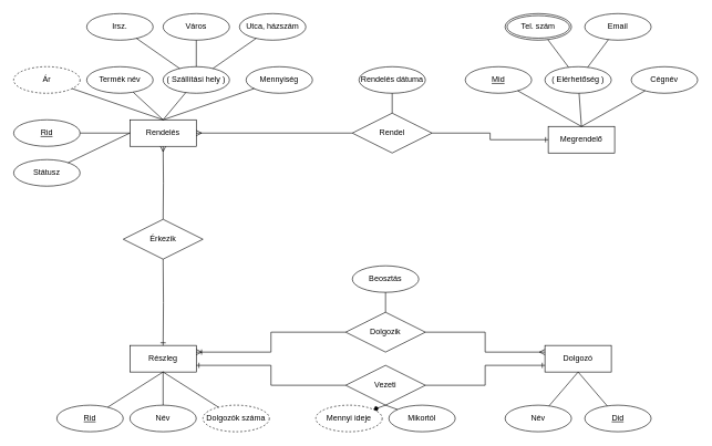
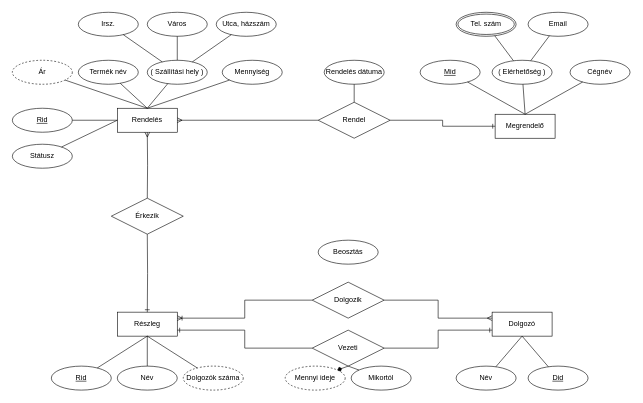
  <mxCell id="0" />
  <mxCell id="1" parent="0" />
  <mxCell id="2" value="Rendelés" style="whiteSpace=wrap;html=1;align=center;" vertex="1" parent="1"><mxGeometry x="195" y="180" width="100" height="40" as="geometry" /></mxCell>
  <mxCell id="3" value="Dolgozó" style="whiteSpace=wrap;html=1;align=center;" vertex="1" parent="1"><mxGeometry x="820" y="520" width="100" height="40" as="geometry" /></mxCell>
  <mxCell id="4" value="Megrendelő" style="whiteSpace=wrap;html=1;align=center;" vertex="1" parent="1"><mxGeometry x="825" y="190" width="100" height="40" as="geometry" /></mxCell>
  <mxCell id="5" value="Részleg" style="whiteSpace=wrap;html=1;align=center;" vertex="1" parent="1"><mxGeometry x="195" y="520" width="100" height="40" as="geometry" /></mxCell>
  <mxCell id="6" value="Rid" style="ellipse;whiteSpace=wrap;html=1;align=center;fontStyle=4;" vertex="1" parent="1"><mxGeometry x="20" y="180" width="100" height="40" as="geometry" /></mxCell>
  <mxCell id="7" value="Ár" style="ellipse;whiteSpace=wrap;html=1;align=center;dashed=1;" vertex="1" parent="1"><mxGeometry x="20" y="100" width="100" height="40" as="geometry" /></mxCell>
  <mxCell id="8" value="Termék név" style="ellipse;whiteSpace=wrap;html=1;align=center;" vertex="1" parent="1"><mxGeometry x="130" y="100" width="100" height="40" as="geometry" /></mxCell>
  <mxCell id="9" value="Mennyiség" style="ellipse;whiteSpace=wrap;html=1;align=center;" vertex="1" parent="1"><mxGeometry x="370" y="100" width="100" height="40" as="geometry" /></mxCell>
  <mxCell id="10" value="Státusz" style="ellipse;whiteSpace=wrap;html=1;align=center;" vertex="1" parent="1"><mxGeometry x="20" y="240" width="100" height="40" as="geometry" /></mxCell>
  <mxCell id="11" value="( Szállítási hely )" style="ellipse;whiteSpace=wrap;html=1;align=center;" vertex="1" parent="1"><mxGeometry x="245" y="100" width="100" height="40" as="geometry" /></mxCell>
  <mxCell id="12" value="Utca, házszám" style="ellipse;whiteSpace=wrap;html=1;align=center;" vertex="1" parent="1"><mxGeometry x="360" y="20" width="100" height="40" as="geometry" /></mxCell>
  <mxCell id="13" value="Város" style="ellipse;whiteSpace=wrap;html=1;align=center;" vertex="1" parent="1"><mxGeometry x="245" y="20" width="100" height="40" as="geometry" /></mxCell>
  <mxCell id="14" value="Irsz." style="ellipse;whiteSpace=wrap;html=1;align=center;" vertex="1" parent="1"><mxGeometry x="130" y="20" width="100" height="40" as="geometry" /></mxCell>
  <mxCell id="15" value="Cégnév" style="ellipse;whiteSpace=wrap;html=1;align=center;" vertex="1" parent="1"><mxGeometry x="950" y="100" width="100" height="40" as="geometry" /></mxCell>
  <mxCell id="16" value="Mid" style="ellipse;whiteSpace=wrap;html=1;align=center;fontStyle=4;" vertex="1" parent="1"><mxGeometry x="700" y="100" width="100" height="40" as="geometry" /></mxCell>
  <mxCell id="17" value="( Elérhetőség )" style="ellipse;whiteSpace=wrap;html=1;align=center;" vertex="1" parent="1"><mxGeometry x="820" y="100" width="100" height="40" as="geometry" /></mxCell>
  <mxCell id="18" value="Tel. szám" style="ellipse;shape=doubleEllipse;margin=3;whiteSpace=wrap;html=1;align=center;" vertex="1" parent="1"><mxGeometry x="760" y="20" width="100" height="40" as="geometry" /></mxCell>
  <mxCell id="19" value="Email" style="ellipse;whiteSpace=wrap;html=1;align=center;" vertex="1" parent="1"><mxGeometry x="880" y="20" width="100" height="40" as="geometry" /></mxCell>
  <mxCell id="20" value="" style="endArrow=none;html=1;rounded=0;" edge="1" parent="1" source="18" target="17"><mxGeometry relative="1" as="geometry"><mxPoint x="710" y="130" as="sourcePoint" /><mxPoint x="870" y="130" as="targetPoint" /></mxGeometry></mxCell>
  <mxCell id="21" value="" style="endArrow=none;html=1;rounded=0;" edge="1" parent="1" source="19" target="17"><mxGeometry relative="1" as="geometry"><mxPoint x="710" y="130" as="sourcePoint" /><mxPoint x="870" y="130" as="targetPoint" /></mxGeometry></mxCell>
  <mxCell id="22" value="Név" style="ellipse;whiteSpace=wrap;html=1;align=center;" vertex="1" parent="1"><mxGeometry x="195" y="610" width="100" height="40" as="geometry" /></mxCell>
  <mxCell id="23" value="Rid" style="ellipse;whiteSpace=wrap;html=1;align=center;fontStyle=4;" vertex="1" parent="1"><mxGeometry x="85" y="610" width="100" height="40" as="geometry" /></mxCell>
  <mxCell id="24" value="Dolgozók száma" style="ellipse;whiteSpace=wrap;html=1;align=center;dashed=1;" vertex="1" parent="1"><mxGeometry x="305" y="610" width="100" height="40" as="geometry" /></mxCell>
  <mxCell id="25" value="Név" style="ellipse;whiteSpace=wrap;html=1;align=center;" vertex="1" parent="1"><mxGeometry x="760" y="610" width="100" height="40" as="geometry" /></mxCell>
  <mxCell id="26" value="Did" style="ellipse;whiteSpace=wrap;html=1;align=center;fontStyle=4;" vertex="1" parent="1"><mxGeometry x="880" y="610" width="100" height="40" as="geometry" /></mxCell>
  <mxCell id="27" style="edgeStyle=orthogonalEdgeStyle;rounded=0;orthogonalLoop=1;jettySize=auto;html=1;entryX=0.5;entryY=1;entryDx=0;entryDy=0;endArrow=ERmany;endFill=0;shadow=0;" edge="1" parent="1" target="2"><mxGeometry relative="1" as="geometry"><mxPoint x="245" y="330" as="sourcePoint" /></mxGeometry></mxCell>
  <mxCell id="28" style="edgeStyle=orthogonalEdgeStyle;rounded=0;orthogonalLoop=1;jettySize=auto;html=1;shadow=0;endArrow=ERone;endFill=0;" edge="1" parent="1" target="5"><mxGeometry relative="1" as="geometry"><mxPoint x="245" y="390" as="sourcePoint" /></mxGeometry></mxCell>
  <mxCell id="29" value="" style="endArrow=none;html=1;rounded=0;" edge="1" parent="1" source="11" target="14"><mxGeometry relative="1" as="geometry"><mxPoint x="230" y="360" as="sourcePoint" /><mxPoint x="390" y="360" as="targetPoint" /></mxGeometry></mxCell>
  <mxCell id="30" value="" style="endArrow=none;html=1;rounded=0;" edge="1" parent="1" source="11" target="13"><mxGeometry relative="1" as="geometry"><mxPoint x="230" y="360" as="sourcePoint" /><mxPoint x="390" y="360" as="targetPoint" /></mxGeometry></mxCell>
  <mxCell id="31" value="" style="endArrow=none;html=1;rounded=0;" edge="1" parent="1" source="11" target="12"><mxGeometry relative="1" as="geometry"><mxPoint x="230" y="360" as="sourcePoint" /><mxPoint x="390" y="360" as="targetPoint" /></mxGeometry></mxCell>
  <mxCell id="32" value="" style="endArrow=none;html=1;rounded=0;exitX=0.5;exitY=1;exitDx=0;exitDy=0;" edge="1" parent="1" source="5" target="22"><mxGeometry relative="1" as="geometry"><mxPoint x="320" y="460" as="sourcePoint" /><mxPoint x="480" y="460" as="targetPoint" /></mxGeometry></mxCell>
  <mxCell id="33" value="" style="endArrow=none;html=1;rounded=0;exitX=0.5;exitY=1;exitDx=0;exitDy=0;" edge="1" parent="1" source="5" target="24"><mxGeometry relative="1" as="geometry"><mxPoint x="285" y="720" as="sourcePoint" /><mxPoint x="445" y="720" as="targetPoint" /></mxGeometry></mxCell>
  <mxCell id="34" value="" style="endArrow=none;html=1;rounded=0;exitX=0.5;exitY=1;exitDx=0;exitDy=0;" edge="1" parent="1" source="5" target="23"><mxGeometry relative="1" as="geometry"><mxPoint x="320" y="460" as="sourcePoint" /><mxPoint x="480" y="460" as="targetPoint" /></mxGeometry></mxCell>
  <mxCell id="35" value="" style="endArrow=none;html=1;rounded=0;exitX=0.5;exitY=0;exitDx=0;exitDy=0;" edge="1" parent="1" source="2" target="7"><mxGeometry relative="1" as="geometry"><mxPoint x="330" y="300" as="sourcePoint" /><mxPoint x="490" y="300" as="targetPoint" /></mxGeometry></mxCell>
  <mxCell id="36" value="" style="endArrow=none;html=1;rounded=0;exitX=0.5;exitY=0;exitDx=0;exitDy=0;" edge="1" parent="1" source="2" target="8"><mxGeometry relative="1" as="geometry"><mxPoint x="330" y="300" as="sourcePoint" /><mxPoint x="490" y="300" as="targetPoint" /></mxGeometry></mxCell>
  <mxCell id="37" value="" style="endArrow=none;html=1;rounded=0;exitX=0.5;exitY=0;exitDx=0;exitDy=0;" edge="1" parent="1" source="2" target="11"><mxGeometry relative="1" as="geometry"><mxPoint x="330" y="300" as="sourcePoint" /><mxPoint x="490" y="300" as="targetPoint" /></mxGeometry></mxCell>
  <mxCell id="38" value="" style="endArrow=none;html=1;rounded=0;exitX=0.5;exitY=0;exitDx=0;exitDy=0;" edge="1" parent="1" source="2" target="9"><mxGeometry relative="1" as="geometry"><mxPoint x="330" y="300" as="sourcePoint" /><mxPoint x="490" y="300" as="targetPoint" /></mxGeometry></mxCell>
  <mxCell id="39" value="" style="endArrow=none;html=1;rounded=0;entryX=0;entryY=0.5;entryDx=0;entryDy=0;" edge="1" parent="1" source="10" target="2"><mxGeometry relative="1" as="geometry"><mxPoint x="160" y="259.5" as="sourcePoint" /><mxPoint x="320" y="259.5" as="targetPoint" /></mxGeometry></mxCell>
  <mxCell id="40" value="" style="endArrow=none;html=1;rounded=0;entryX=0;entryY=0.5;entryDx=0;entryDy=0;" edge="1" parent="1" source="6" target="2"><mxGeometry relative="1" as="geometry"><mxPoint x="260" y="290" as="sourcePoint" /><mxPoint x="420" y="290" as="targetPoint" /></mxGeometry></mxCell>
  <mxCell id="41" value="" style="endArrow=none;html=1;rounded=0;shadow=0;entryX=0.5;entryY=0;entryDx=0;entryDy=0;" edge="1" parent="1" source="15" target="4"><mxGeometry relative="1" as="geometry"><mxPoint x="750" y="260" as="sourcePoint" /><mxPoint x="910" y="260" as="targetPoint" /></mxGeometry></mxCell>
  <mxCell id="42" value="" style="endArrow=none;html=1;rounded=0;shadow=0;entryX=0.5;entryY=0;entryDx=0;entryDy=0;" edge="1" parent="1" source="17" target="4"><mxGeometry relative="1" as="geometry"><mxPoint x="750" y="260" as="sourcePoint" /><mxPoint x="910" y="260" as="targetPoint" /></mxGeometry></mxCell>
  <mxCell id="43" value="" style="endArrow=none;html=1;rounded=0;shadow=0;entryX=0.5;entryY=0;entryDx=0;entryDy=0;" edge="1" parent="1" source="16" target="4"><mxGeometry relative="1" as="geometry"><mxPoint x="750" y="260" as="sourcePoint" /><mxPoint x="910" y="260" as="targetPoint" /></mxGeometry></mxCell>
  <mxCell id="44" value="Érkezik" style="shape=rhombus;perimeter=rhombusPerimeter;whiteSpace=wrap;html=1;align=center;" vertex="1" parent="1"><mxGeometry x="185" y="330" width="120" height="60" as="geometry" /></mxCell>
  <mxCell id="45" style="edgeStyle=orthogonalEdgeStyle;rounded=0;orthogonalLoop=1;jettySize=auto;html=1;entryX=1;entryY=0.75;entryDx=0;entryDy=0;shadow=0;endArrow=ERone;endFill=0;" edge="1" parent="1" source="47" target="5"><mxGeometry relative="1" as="geometry" /></mxCell>
  <mxCell id="46" style="edgeStyle=orthogonalEdgeStyle;rounded=0;orthogonalLoop=1;jettySize=auto;html=1;entryX=0;entryY=0.75;entryDx=0;entryDy=0;shadow=0;endArrow=ERone;endFill=0;" edge="1" parent="1" source="47" target="3"><mxGeometry relative="1" as="geometry" /></mxCell>
  <mxCell id="47" value="Vezeti" style="shape=rhombus;perimeter=rhombusPerimeter;whiteSpace=wrap;html=1;align=center;" vertex="1" parent="1"><mxGeometry x="520" y="550" width="120" height="60" as="geometry" /></mxCell>
  <mxCell id="48" style="edgeStyle=orthogonalEdgeStyle;rounded=0;orthogonalLoop=1;jettySize=auto;html=1;entryX=1;entryY=0.25;entryDx=0;entryDy=0;shadow=0;endArrow=ERoneToMany;endFill=0;" edge="1" parent="1" source="50" target="5"><mxGeometry relative="1" as="geometry" /></mxCell>
  <mxCell id="49" style="edgeStyle=orthogonalEdgeStyle;rounded=0;orthogonalLoop=1;jettySize=auto;html=1;entryX=0;entryY=0.25;entryDx=0;entryDy=0;shadow=0;endArrow=ERmany;endFill=0;" edge="1" parent="1" source="50" target="3"><mxGeometry relative="1" as="geometry" /></mxCell>
  <mxCell id="50" value="Dolgozik" style="shape=rhombus;perimeter=rhombusPerimeter;whiteSpace=wrap;html=1;align=center;" vertex="1" parent="1"><mxGeometry x="520" y="470" width="120" height="60" as="geometry" /></mxCell>
  <mxCell id="51" value="Beosztás" style="ellipse;whiteSpace=wrap;html=1;align=center;" vertex="1" parent="1"><mxGeometry x="530" y="400" width="100" height="40" as="geometry" /></mxCell>
- <mxCell id="52" value="" style="endArrow=none;html=1;rounded=0;shadow=0;entryX=0.5;entryY=0;entryDx=0;entryDy=0;" edge="1" parent="1" source="51" target="50"><mxGeometry relative="1" as="geometry"><mxPoint x="510" y="420" as="sourcePoint" /><mxPoint x="670" y="420" as="targetPoint" /></mxGeometry></mxCell>
  <mxCell id="53" value="Mikortól" style="ellipse;whiteSpace=wrap;html=1;align=center;" vertex="1" parent="1"><mxGeometry x="585" y="610" width="100" height="40" as="geometry" /></mxCell>
  <mxCell id="54" value="Mennyi ideje" style="ellipse;whiteSpace=wrap;html=1;align=center;dashed=1;" vertex="1" parent="1"><mxGeometry x="475" y="610" width="100" height="40" as="geometry" /></mxCell>
  <mxCell id="55" value="" style="endArrow=diamond;html=1;rounded=0;shadow=0;exitX=0.5;exitY=1;exitDx=0;exitDy=0;" edge="1" parent="1" source="47" target="54"><mxGeometry relative="1" as="geometry"><mxPoint x="580" y="510" as="sourcePoint" /><mxPoint x="740" y="510" as="targetPoint" /></mxGeometry></mxCell>
  <mxCell id="56" value="" style="endArrow=none;html=1;rounded=0;shadow=0;exitX=0.5;exitY=1;exitDx=0;exitDy=0;" edge="1" parent="1" source="47" target="53"><mxGeometry relative="1" as="geometry"><mxPoint x="580" y="510" as="sourcePoint" /><mxPoint x="740" y="510" as="targetPoint" /></mxGeometry></mxCell>
  <mxCell id="57" value="" style="endArrow=none;html=1;rounded=0;shadow=0;exitX=0.5;exitY=1;exitDx=0;exitDy=0;" edge="1" parent="1" source="3" target="25"><mxGeometry relative="1" as="geometry"><mxPoint x="770" y="510" as="sourcePoint" /><mxPoint x="930" y="510" as="targetPoint" /></mxGeometry></mxCell>
  <mxCell id="58" value="" style="endArrow=none;html=1;rounded=0;shadow=0;exitX=0.5;exitY=1;exitDx=0;exitDy=0;" edge="1" parent="1" source="3" target="26"><mxGeometry relative="1" as="geometry"><mxPoint x="770" y="510" as="sourcePoint" /><mxPoint x="930" y="510" as="targetPoint" /></mxGeometry></mxCell>
  <mxCell id="59" style="edgeStyle=orthogonalEdgeStyle;rounded=0;orthogonalLoop=1;jettySize=auto;html=1;entryX=1;entryY=0.5;entryDx=0;entryDy=0;shadow=0;endArrow=ERmany;endFill=0;" edge="1" parent="1" source="61" target="2"><mxGeometry relative="1" as="geometry" /></mxCell>
  <mxCell id="60" style="edgeStyle=orthogonalEdgeStyle;rounded=0;orthogonalLoop=1;jettySize=auto;html=1;entryX=0;entryY=0.5;entryDx=0;entryDy=0;shadow=0;endArrow=ERone;endFill=0;" edge="1" parent="1" source="61" target="4"><mxGeometry relative="1" as="geometry" /></mxCell>
  <mxCell id="61" value="Rendel" style="shape=rhombus;perimeter=rhombusPerimeter;whiteSpace=wrap;html=1;align=center;" vertex="1" parent="1"><mxGeometry x="530" y="170" width="120" height="60" as="geometry" /></mxCell>
  <mxCell id="62" value="Rendelés dátuma" style="ellipse;whiteSpace=wrap;html=1;align=center;" vertex="1" parent="1"><mxGeometry x="540" y="100" width="100" height="40" as="geometry" /></mxCell>
  <mxCell id="63" value="" style="endArrow=none;html=1;rounded=0;shadow=0;entryX=0.5;entryY=0;entryDx=0;entryDy=0;" edge="1" parent="1" source="62" target="61"><mxGeometry relative="1" as="geometry"><mxPoint x="560" y="300" as="sourcePoint" /><mxPoint x="720" y="300" as="targetPoint" /></mxGeometry></mxCell>
